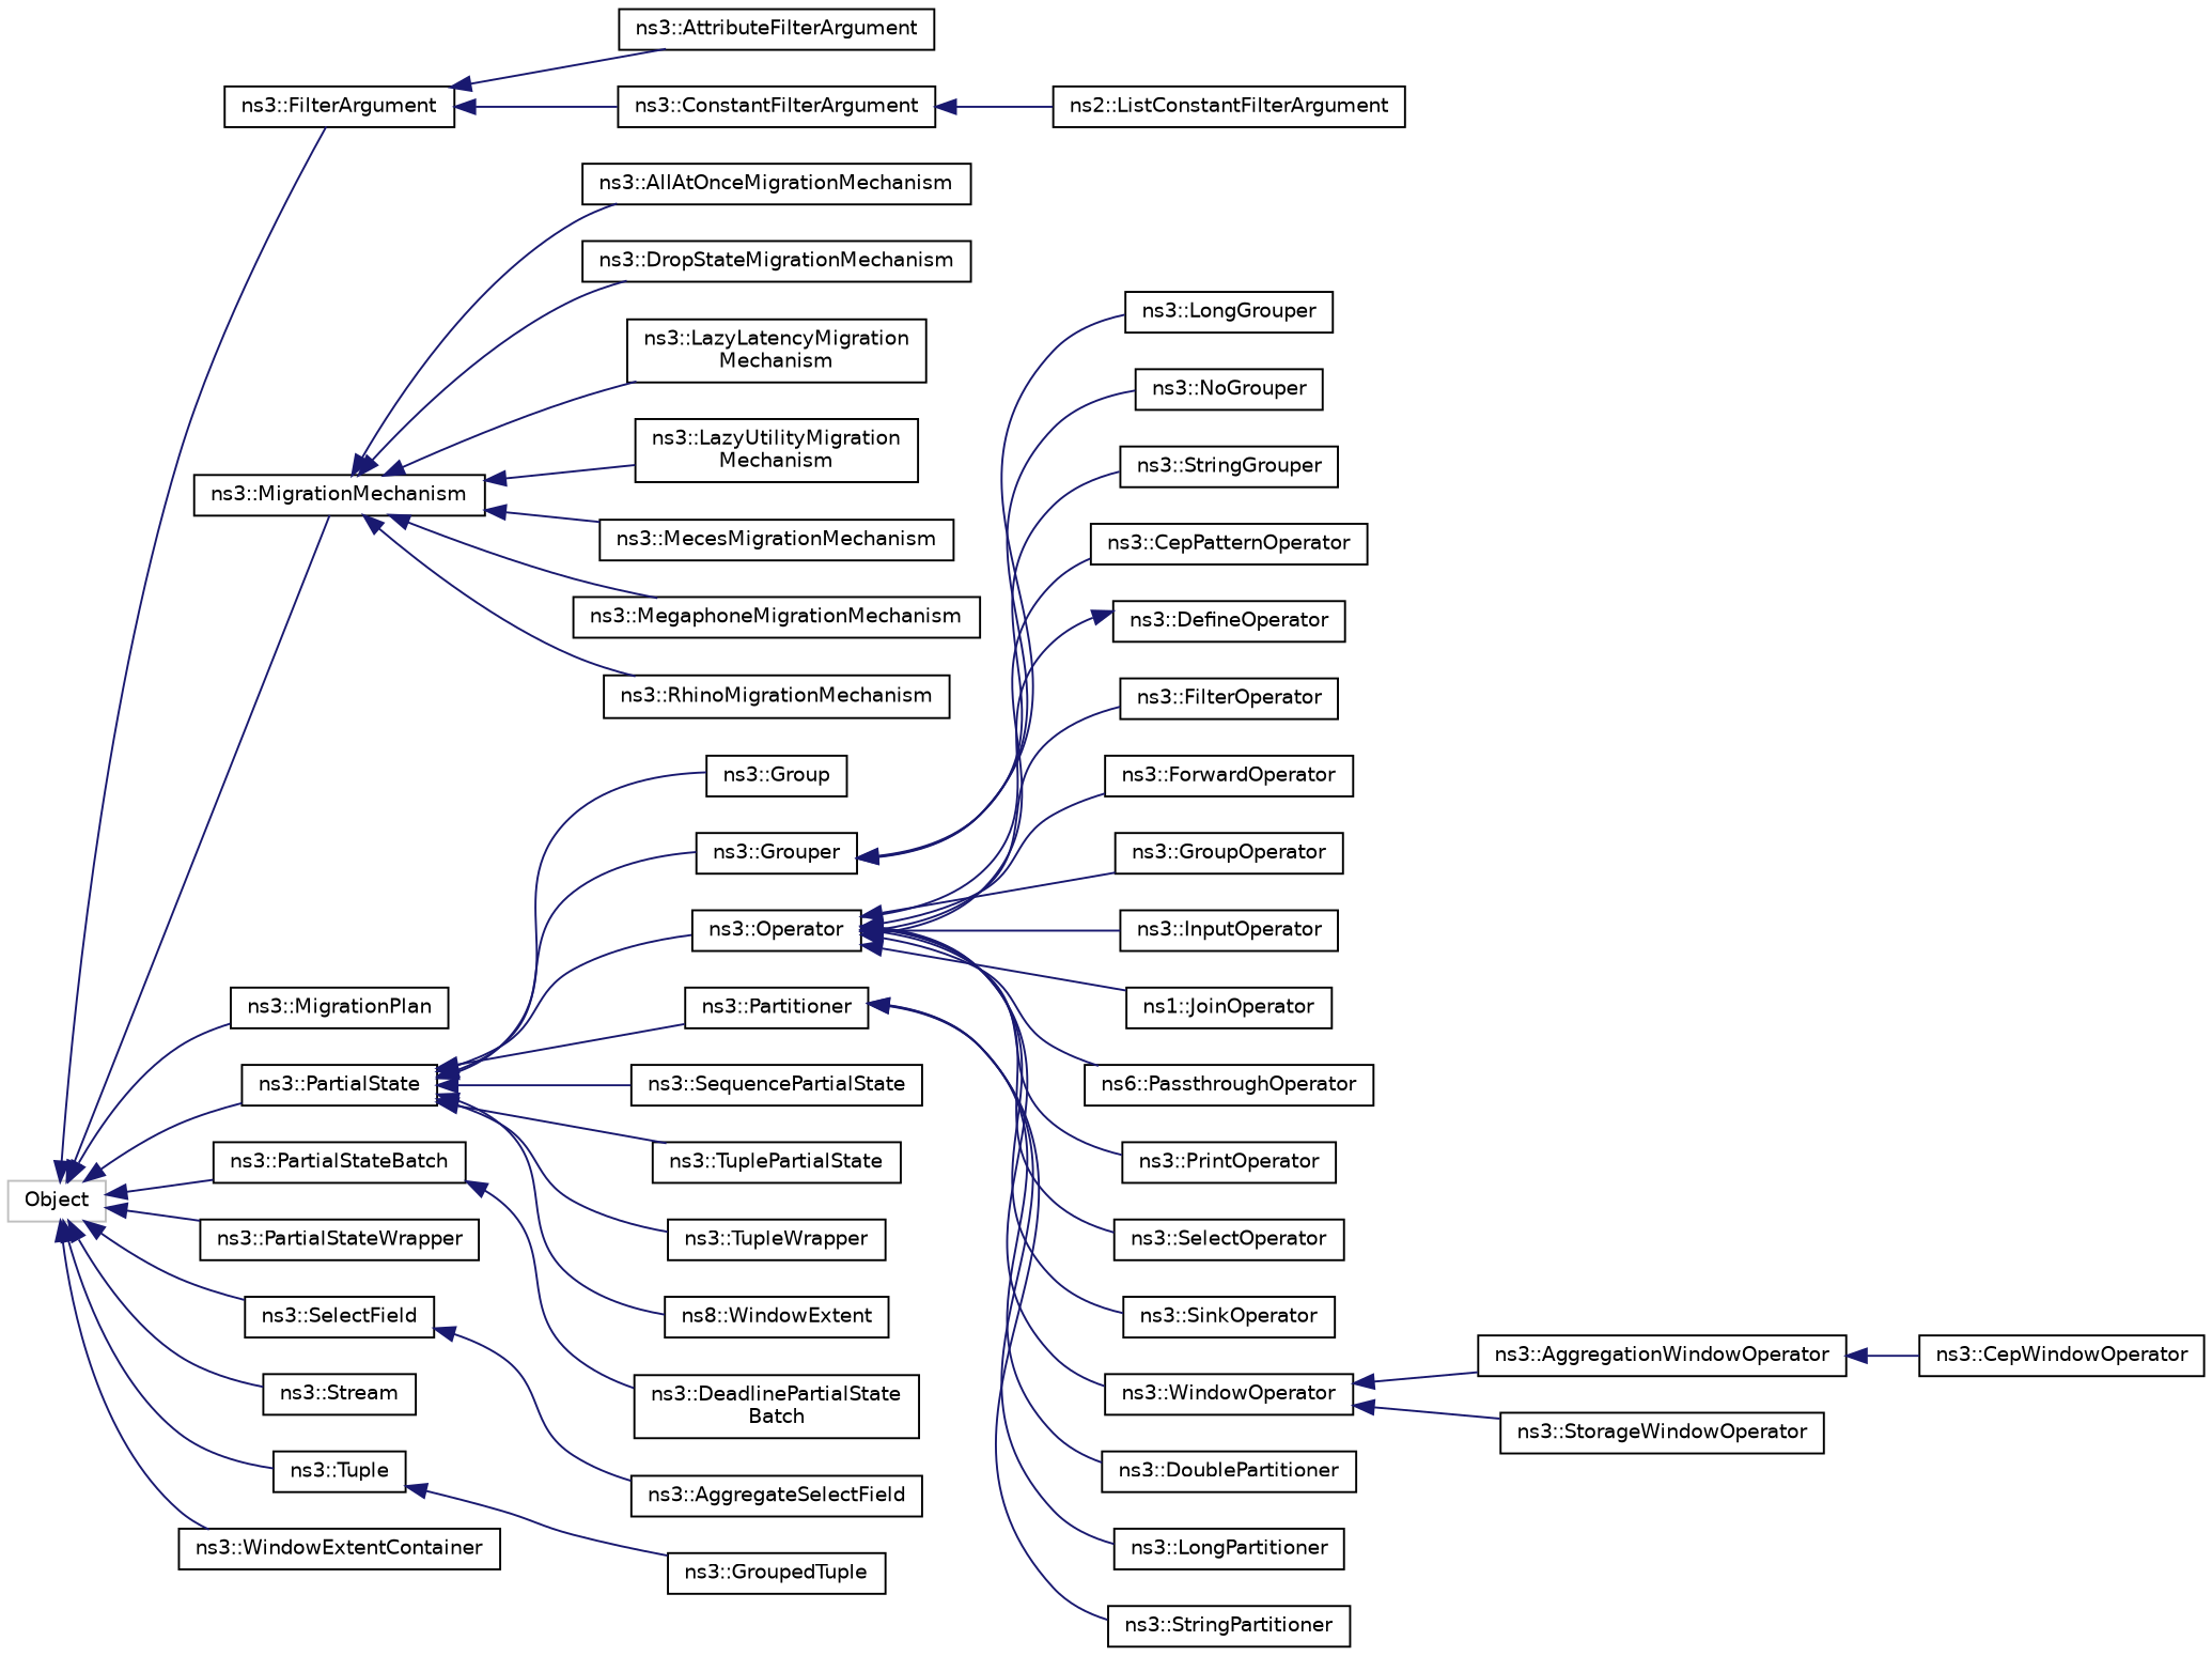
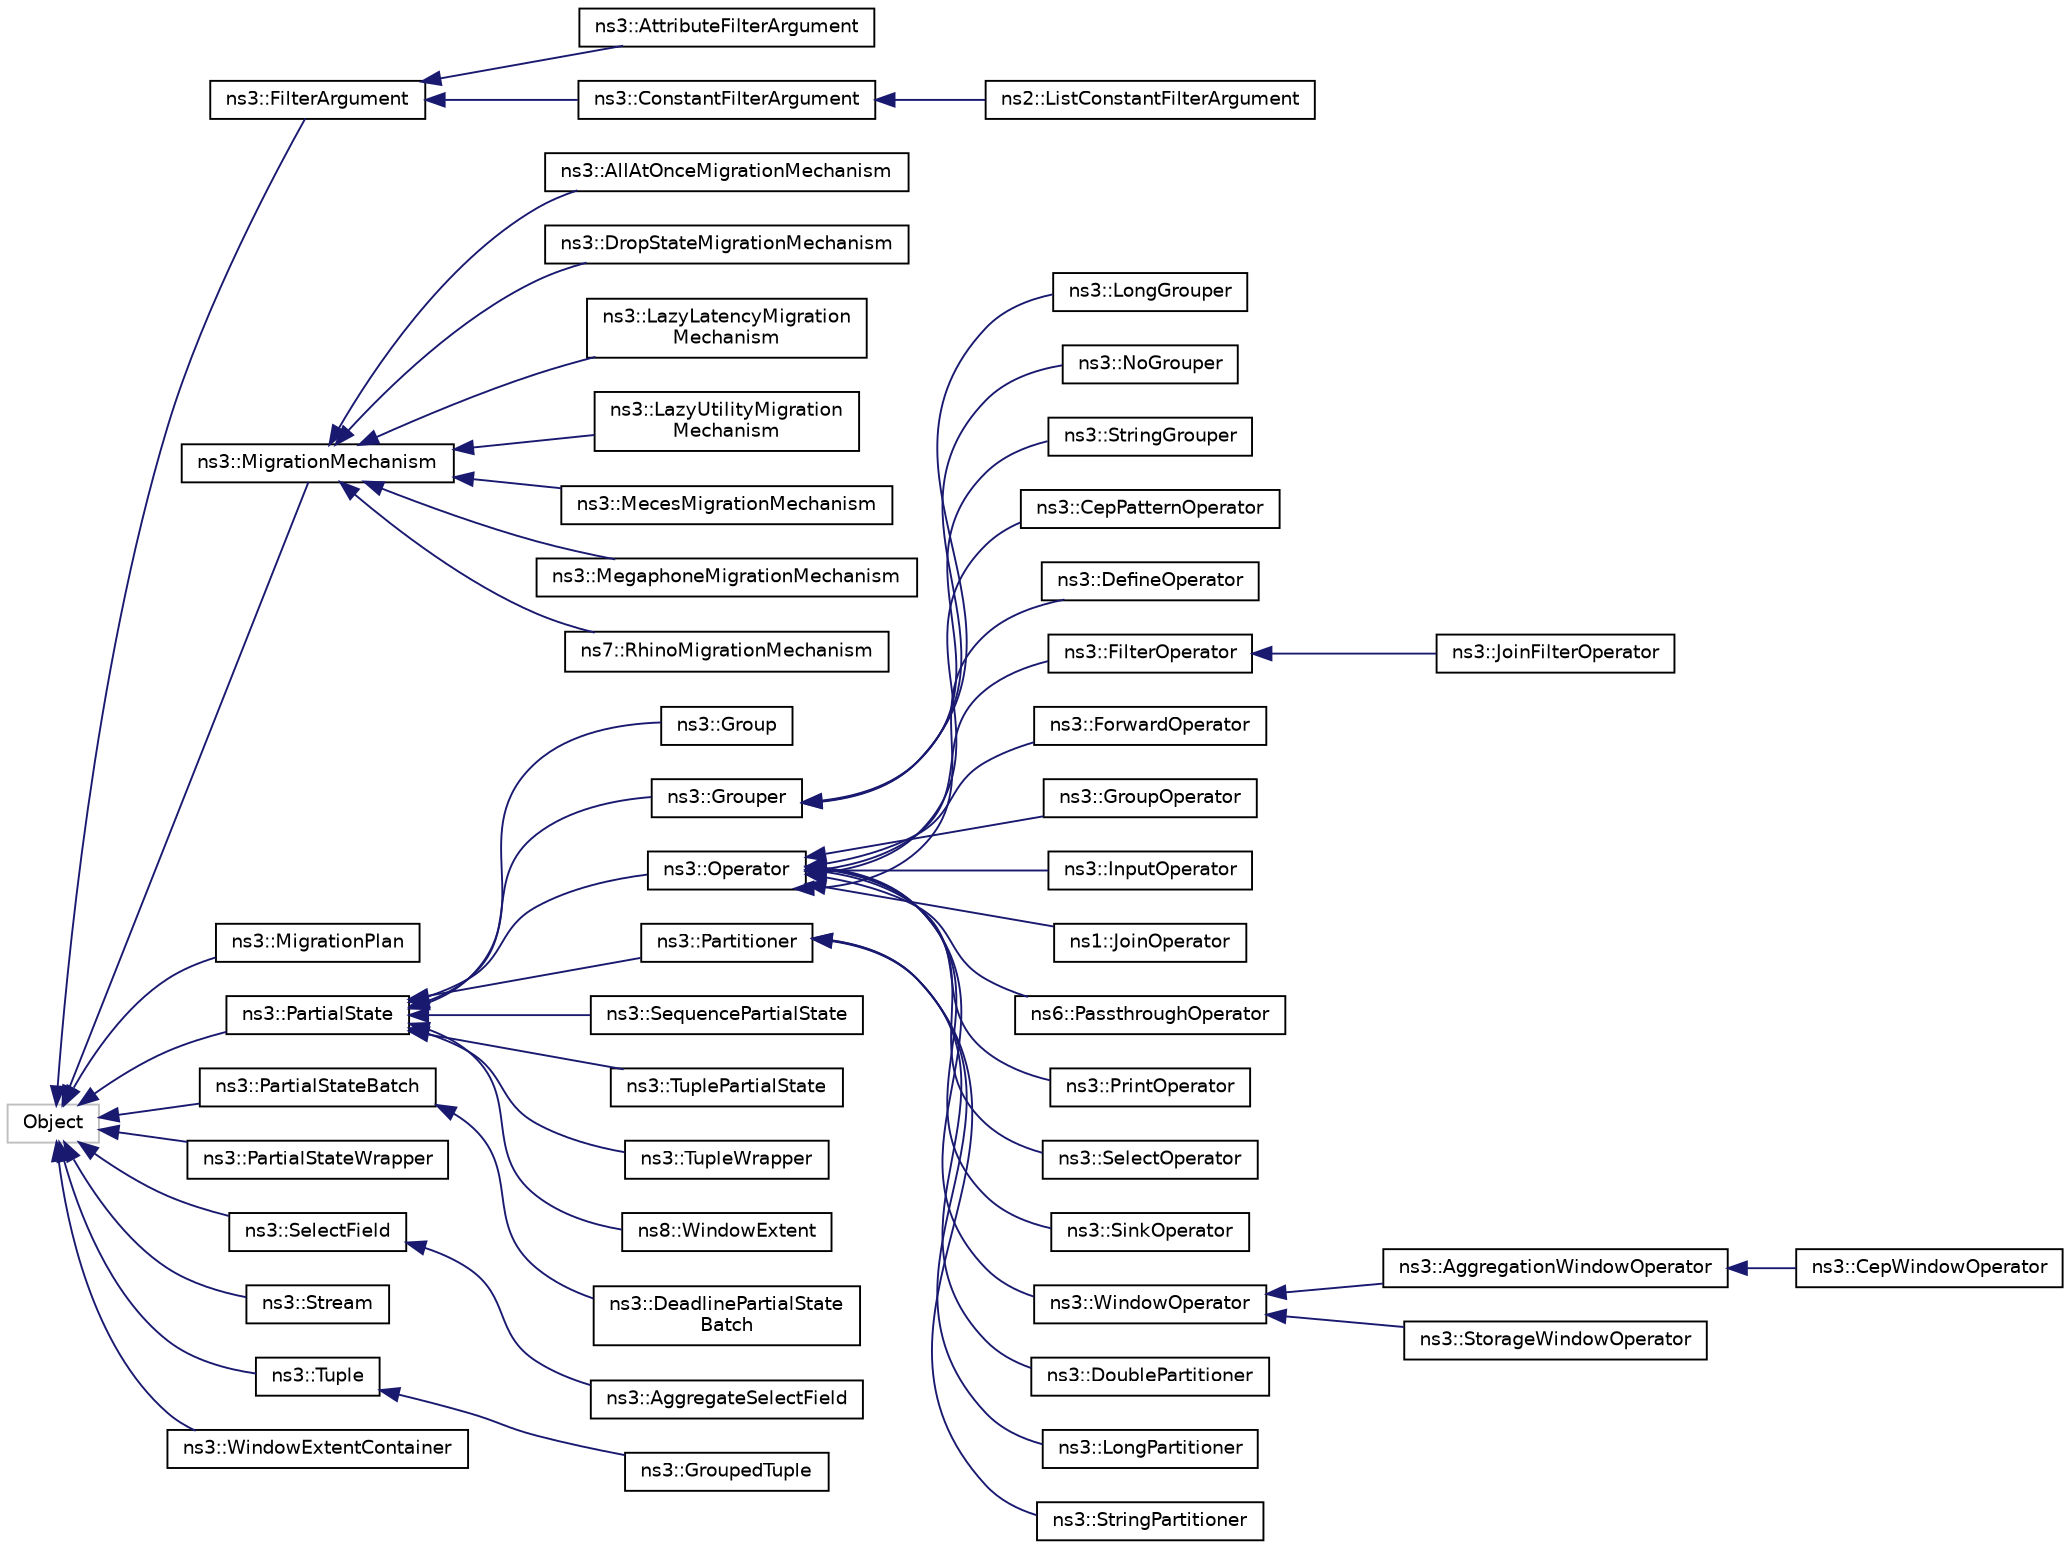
  digraph {
    rankdir=LR
    node [color=black fillcolor=white fontname=Helvetica fontsize=10 shape=record style=filled]
    edge [color=midnightblue dir=back fontname=Helvetica fontsize=10 labelfontname=Helvetica labelfontsize=10 style=solid]
    n1 [color=grey75 height=0.2 label=Object width=0.4]
    n2 [height=0.2 label="ns3::FilterArgument" width=0.4]
    n3 [height=0.2 label="ns3::MigrationMechanism" width=0.4]
    n4 [height=0.2 label="ns3::MigrationPlan" width=0.4]
    n5 [height=0.2 label="ns3::PartialState" width=0.4]
    n6 [height=0.2 label="ns3::PartialStateBatch" width=0.4]
    n7 [height=0.2 label="ns3::PartialStateWrapper" width=0.4]
    n8 [height=0.2 label="ns3::SelectField" width=0.4]
    n9 [height=0.2 label="ns3::Stream" width=0.4]
    n10 [height=0.2 label="ns3::Tuple" width=0.4]
    n11 [height=0.2 label="ns3::WindowExtentContainer" width=0.4]
    n12 [height=0.2 label="ns3::AttributeFilterArgument" width=0.4]
    n13 [height=0.2 label="ns3::ConstantFilterArgument" width=0.4]
    n14 [height=0.2 label="ns3::AllAtOnceMigrationMechanism" width=0.4]
    n15 [height=0.2 label="ns3::DropStateMigrationMechanism" width=0.4]
    n16 [height=0.2 label="ns3::LazyLatencyMigration\lMechanism" width=0.4]
    n17 [height=0.2 label="ns3::LazyUtilityMigration\lMechanism" width=0.4]
    n18 [height=0.2 label="ns3::MecesMigrationMechanism" width=0.4]
    n19 [height=0.2 label="ns3::MegaphoneMigrationMechanism" width=0.4]
-   n20 [height=0.2 label="ns3::RhinoMigrationMechanism" width=0.4]
+   n20 [height=0.2 label="ns7::RhinoMigrationMechanism" width=0.4]
    n21 [height=0.2 label="ns3::Group" width=0.4]
    n22 [height=0.2 label="ns3::Grouper" width=0.4]
    n23 [height=0.2 label="ns3::Operator" width=0.4]
    n24 [height=0.2 label="ns3::Partitioner" width=0.4]
    n25 [height=0.2 label="ns3::SequencePartialState" width=0.4]
    n26 [height=0.2 label="ns3::TuplePartialState" width=0.4]
    n27 [height=0.2 label="ns3::TupleWrapper" width=0.4]
    n28 [height=0.2 label="ns8::WindowExtent" width=0.4]
    n29 [height=0.2 label="ns3::DeadlinePartialState\lBatch" width=0.4]
    n30 [height=0.2 label="ns3::AggregateSelectField" width=0.4]
    n31 [height=0.2 label="ns3::GroupedTuple" width=0.4]
    n32 [height=0.2 label="ns2::ListConstantFilterArgument" width=0.4]
    n33 [height=0.2 label="ns3::LongGrouper" width=0.4]
    n34 [height=0.2 label="ns3::NoGrouper" width=0.4]
    n35 [height=0.2 label="ns3::StringGrouper" width=0.4]
    n36 [height=0.2 label="ns3::CepPatternOperator" width=0.4]
    n37 [height=0.2 label="ns3::DefineOperator" width=0.4]
    n38 [height=0.2 label="ns3::FilterOperator" width=0.4]
    n39 [height=0.2 label="ns3::ForwardOperator" width=0.4]
    n40 [height=0.2 label="ns3::GroupOperator" width=0.4]
    n41 [height=0.2 label="ns3::InputOperator" width=0.4]
    n42 [height=0.2 label="ns1::JoinOperator" width=0.4]
    n43 [height=0.2 label="ns6::PassthroughOperator" width=0.4]
    n44 [height=0.2 label="ns3::PrintOperator" width=0.4]
    n45 [height=0.2 label="ns3::SelectOperator" width=0.4]
    n46 [height=0.2 label="ns3::SinkOperator" width=0.4]
    n47 [height=0.2 label="ns3::WindowOperator" width=0.4]
    n48 [height=0.2 label="ns3::DoublePartitioner" width=0.4]
    n49 [height=0.2 label="ns3::LongPartitioner" width=0.4]
    n50 [height=0.2 label="ns3::StringPartitioner" width=0.4]
+   n51 [height=0.2 label="ns3::JoinFilterOperator" width=0.4]
    n52 [height=0.2 label="ns3::AggregationWindowOperator" width=0.4]
    n53 [height=0.2 label="ns3::StorageWindowOperator" width=0.4]
    n54 [height=0.2 label="ns3::CepWindowOperator" width=0.4]
    n1 -> n2
    n1 -> n3
    n1 -> n4
    n1 -> n5
    n1 -> n6
    n1 -> n7
    n1 -> n8
    n1 -> n9
    n1 -> n10
    n1 -> n11
    n2 -> n12
    n2 -> n13
    n3 -> n14
    n3 -> n15
    n3 -> n16
    n3 -> n17
    n3 -> n18
    n3 -> n19
    n3 -> n20
    n5 -> n21
    n5 -> n22
    n5 -> n23
    n5 -> n24
    n5 -> n25
    n5 -> n26
    n5 -> n27
    n5 -> n28
    n6 -> n29
    n8 -> n30
    n10 -> n31
    n13 -> n32
    n22 -> n33
    n22 -> n34
    n22 -> n35
    n23 -> n36
-   n37 -> n23
+   n23 -> n37
    n23 -> n38
    n23 -> n39
    n23 -> n40
    n23 -> n41
    n23 -> n42
    n23 -> n43
    n23 -> n44
    n23 -> n45
    n23 -> n46
    n23 -> n47
    n24 -> n48
    n24 -> n49
    n24 -> n50
+   n38 -> n51
    n47 -> n52
    n47 -> n53
    n52 -> n54
  }
